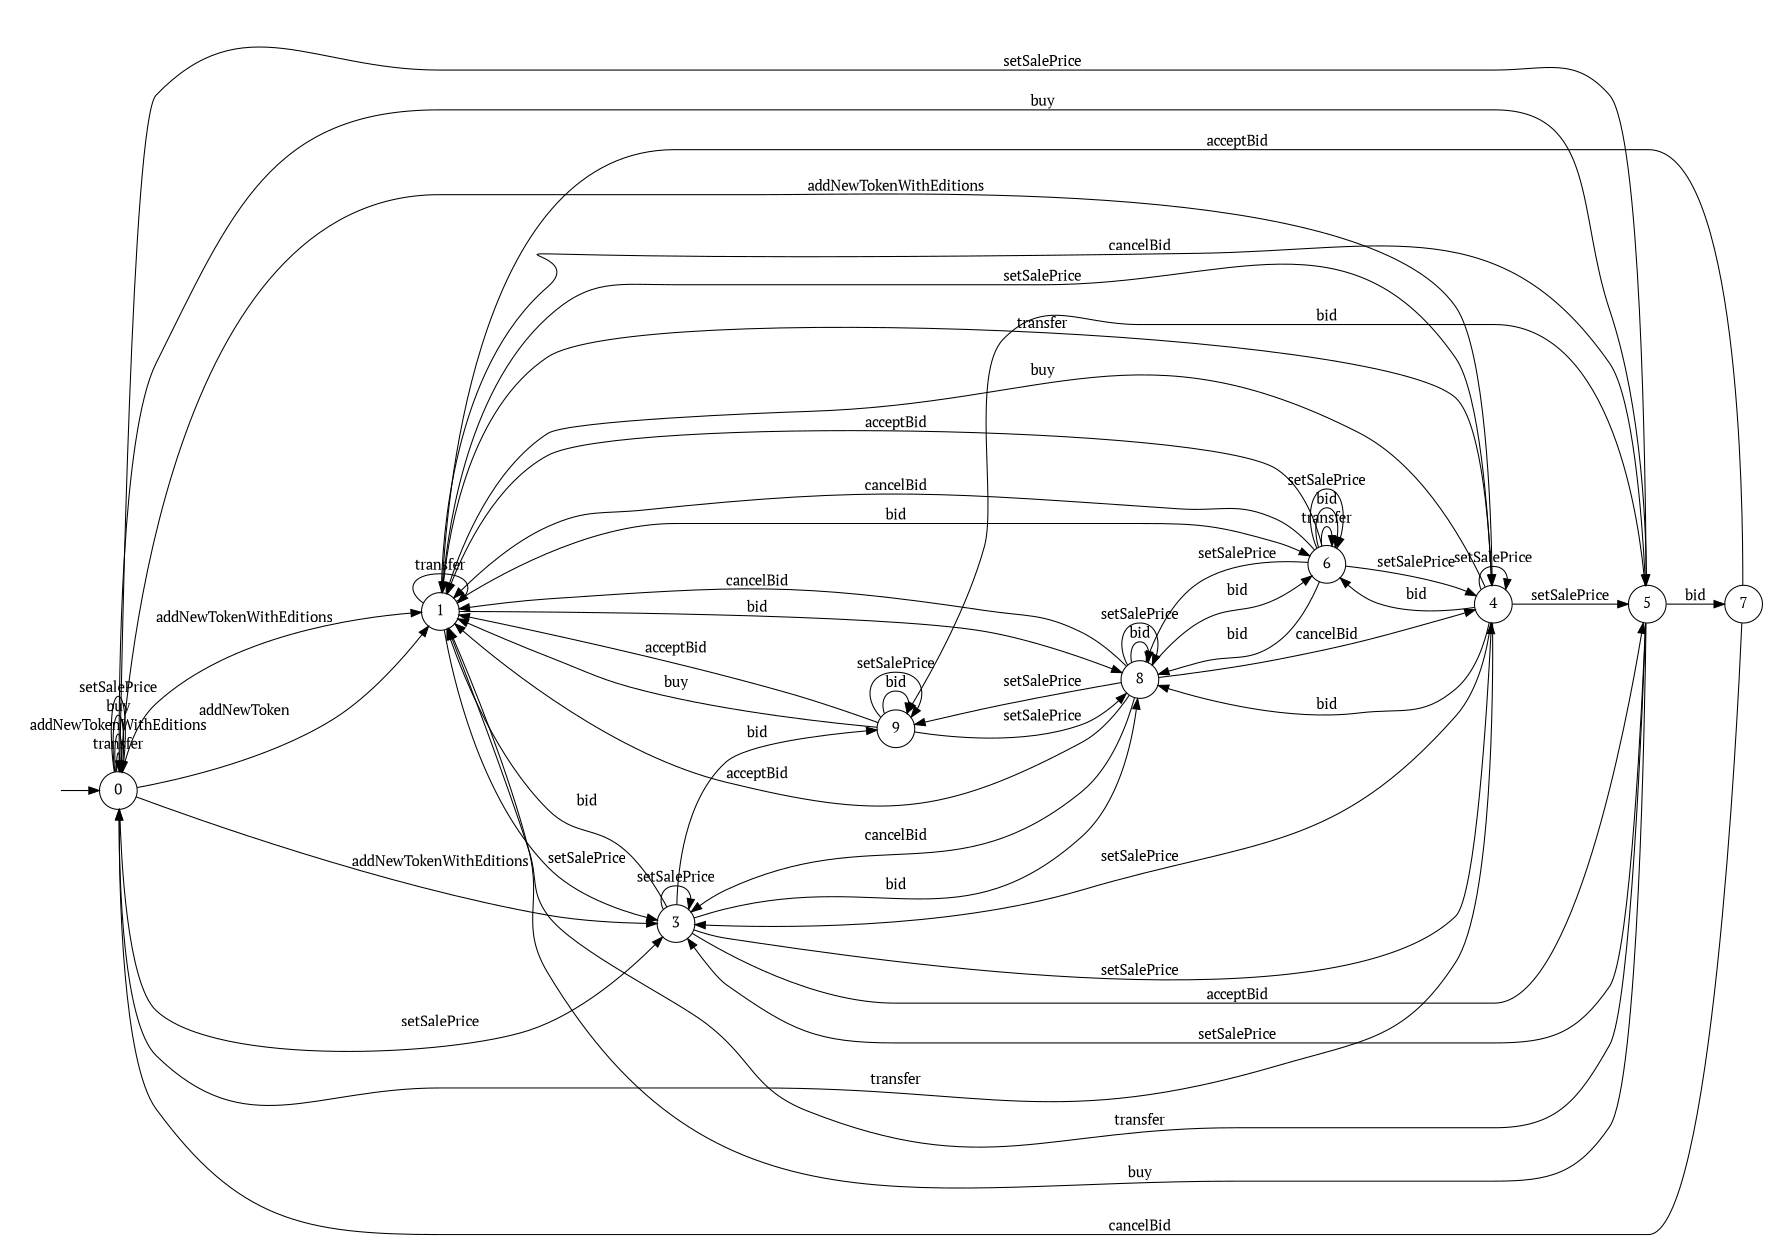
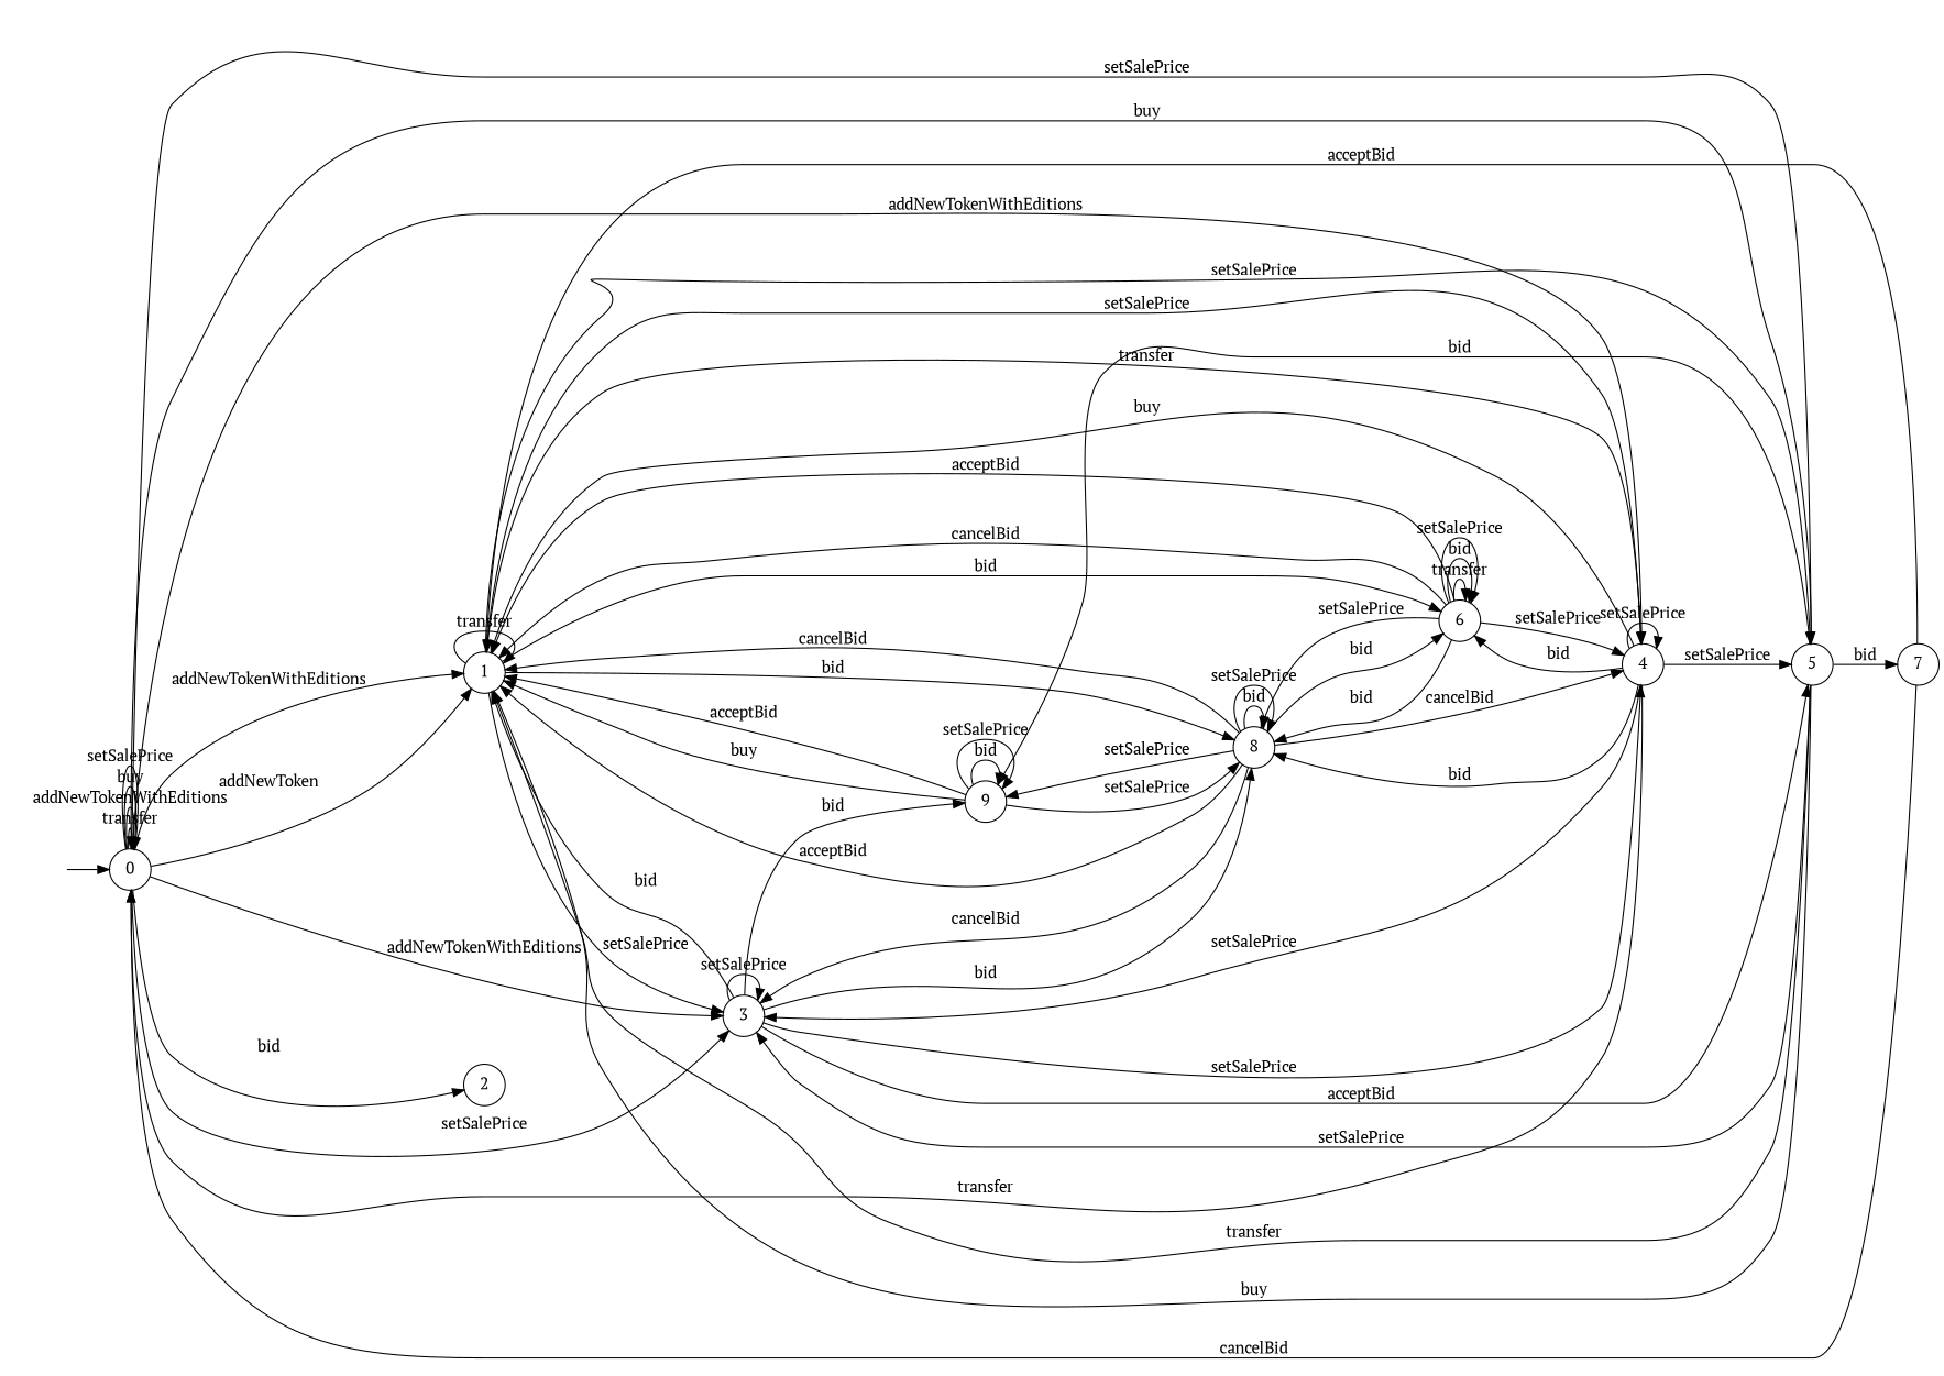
  digraph {
    fontname="PT Serif"
    rankdir=LR
    node [fontname="PT Serif" shape=circle]
    edge [fontname="PT Serif"]
    "" [shape=plaintext]
    n2 [label=0]
    n3 [label=1]
    n4 [label=3]
    n5 [label=5]
    n6 [label=4]
+   n7 [label=2]
    n8 [label=8]
    n9 [label=6]
    n10 [label=9]
    n11 [label=7]
    "" -> n2
    n2 -> n2 [label=transfer]
    n2 -> n2 [label=addNewTokenWithEditions]
    n2 -> n2 [label=buy]
    n2 -> n2 [label=setSalePrice]
    n2 -> n3 [label=addNewToken]
    n2 -> n3 [label=addNewTokenWithEditions]
    n2 -> n4 [label=addNewTokenWithEditions]
    n2 -> n4 [label=setSalePrice]
    n2 -> n5 [label=setSalePrice]
    n2 -> n6 [label=addNewTokenWithEditions]
+   n2 -> n7 [label=bid]
    n3 -> n3 [label=transfer]
    n3 -> n4 [label=setSalePrice]
-   n3 -> n5 [label=cancelBid]
+   n3 -> n5 [label=setSalePrice]
    n3 -> n6 [label=setSalePrice]
    n3 -> n8 [label=bid]
    n3 -> n9 [label=bid]
    n4 -> n3 [label=bid]
    n4 -> n4 [label=setSalePrice]
    n4 -> n5 [label=acceptBid]
    n4 -> n6 [label=setSalePrice]
    n4 -> n8 [label=bid]
    n4 -> n10 [label=bid]
    n5 -> n2 [label=buy]
    n5 -> n3 [label=transfer]
    n5 -> n3 [label=buy]
    n5 -> n4 [label=setSalePrice]
    n5 -> n10 [label=bid]
    n5 -> n11 [label=bid]
    n6 -> n2 [label=transfer]
    n6 -> n3 [label=transfer]
    n6 -> n3 [label=buy]
    n6 -> n4 [label=setSalePrice]
    n6 -> n5 [label=setSalePrice]
    n6 -> n6 [label=setSalePrice]
    n6 -> n8 [label=bid]
    n6 -> n9 [label=bid]
    n8 -> n3 [label=acceptBid]
    n8 -> n3 [label=cancelBid]
    n8 -> n4 [label=cancelBid]
    n8 -> n6 [label=cancelBid]
    n8 -> n8 [label=bid]
    n8 -> n8 [label=setSalePrice]
    n8 -> n9 [label=bid]
    n8 -> n10 [label=setSalePrice]
    n9 -> n3 [label=acceptBid]
    n9 -> n3 [label=cancelBid]
    n9 -> n6 [label=setSalePrice]
    n9 -> n8 [label=bid]
    n9 -> n8 [label=setSalePrice]
    n9 -> n9 [label=transfer]
    n9 -> n9 [label=bid]
    n9 -> n9 [label=setSalePrice]
    n10 -> n3 [label=acceptBid]
    n10 -> n3 [label=buy]
    n10 -> n8 [label=setSalePrice]
    n10 -> n10 [label=bid]
    n10 -> n10 [label=setSalePrice]
    n11 -> n2 [label=cancelBid]
    n11 -> n3 [label=acceptBid]
  }
